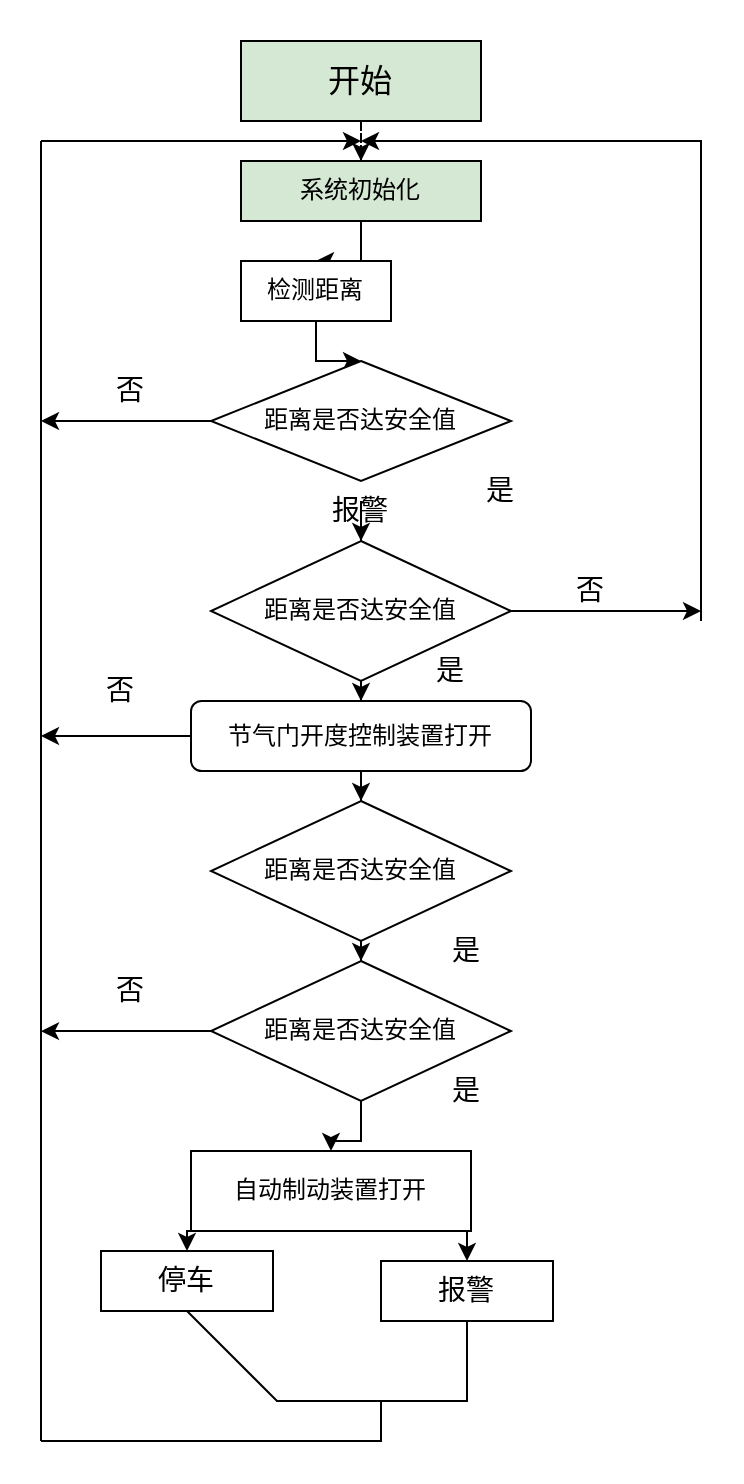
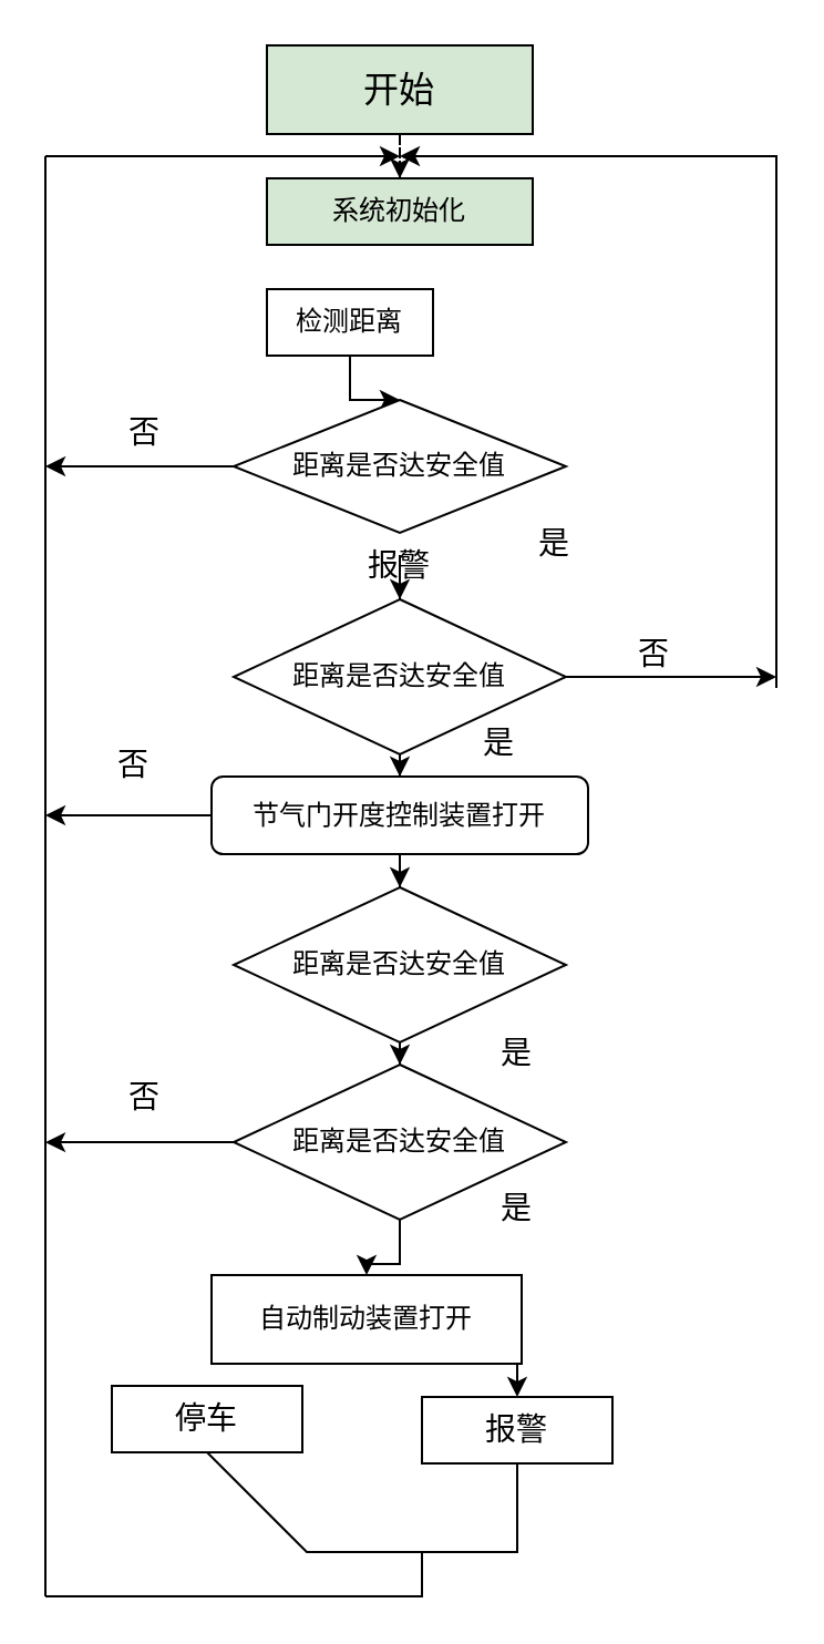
  <mxCell id="0" />
  <mxCell id="1" parent="0" />
  <mxCell id="2" value="" style="edgeStyle=orthogonalEdgeStyle;rounded=0;orthogonalLoop=1;jettySize=auto;html=1;fontSize=14;dashed=1;" edge="1" parent="1" source="3" target="5"><mxGeometry relative="1" as="geometry" /></mxCell>
  <mxCell id="3" value="&lt;font size=&quot;3&quot;&gt;开始&lt;/font&gt;" style="rounded=0;whiteSpace=wrap;html=1;fillColor=#d5e8d4;" vertex="1" parent="1"><mxGeometry x="120" y="20" width="120" height="40" as="geometry" /></mxCell>
- <mxCell id="4" value="" style="edgeStyle=orthogonalEdgeStyle;rounded=0;orthogonalLoop=1;jettySize=auto;html=1;fontSize=14;" edge="1" parent="1" source="5" target="7"><mxGeometry relative="1" as="geometry" /></mxCell>
  <mxCell id="5" value="系统初始化" style="whiteSpace=wrap;html=1;rounded=0;fillColor=#d5e8d4;" vertex="1" parent="1"><mxGeometry x="120" y="80" width="120" height="30" as="geometry" /></mxCell>
  <mxCell id="6" value="" style="edgeStyle=orthogonalEdgeStyle;rounded=0;orthogonalLoop=1;jettySize=auto;html=1;fontSize=14;" edge="1" parent="1" source="7" target="9"><mxGeometry relative="1" as="geometry" /></mxCell>
  <mxCell id="7" value="检测距离" style="whiteSpace=wrap;html=1;rounded=0;" vertex="1" parent="1"><mxGeometry x="120" y="130" width="75" height="30" as="geometry" /></mxCell>
  <mxCell id="8" value="" style="edgeStyle=orthogonalEdgeStyle;rounded=0;orthogonalLoop=1;jettySize=auto;html=1;fontSize=14;startArrow=none;" edge="1" parent="1" source="13" target="12"><mxGeometry relative="1" as="geometry" /></mxCell>
  <mxCell id="9" value="距离是否达安全值" style="rhombus;whiteSpace=wrap;html=1;rounded=0;" vertex="1" parent="1"><mxGeometry x="105" y="180" width="150" height="60" as="geometry" /></mxCell>
  <mxCell id="10" value="" style="edgeStyle=orthogonalEdgeStyle;rounded=0;orthogonalLoop=1;jettySize=auto;html=1;fontSize=14;" edge="1" parent="1" source="12" target="17"><mxGeometry relative="1" as="geometry" /></mxCell>
  <mxCell id="11" style="edgeStyle=orthogonalEdgeStyle;rounded=0;orthogonalLoop=1;jettySize=auto;html=1;exitX=1;exitY=0.5;exitDx=0;exitDy=0;fontSize=14;" edge="1" parent="1" source="12"><mxGeometry relative="1" as="geometry"><mxPoint x="350" y="305" as="targetPoint" /></mxGeometry></mxCell>
  <mxCell id="12" value="距离是否达安全值" style="rhombus;whiteSpace=wrap;html=1;rounded=0;" vertex="1" parent="1"><mxGeometry x="105" y="270" width="150" height="70" as="geometry" /></mxCell>
  <mxCell id="13" value="报警" style="text;html=1;strokeColor=none;fillColor=none;align=center;verticalAlign=middle;whiteSpace=wrap;rounded=0;fontSize=14;" vertex="1" parent="1"><mxGeometry x="150" y="240" width="60" height="30" as="geometry" /></mxCell>
  <mxCell id="14" value="" style="edgeStyle=orthogonalEdgeStyle;rounded=0;orthogonalLoop=1;jettySize=auto;html=1;fontSize=14;endArrow=none;" edge="1" parent="1" source="9" target="13"><mxGeometry relative="1" as="geometry"><mxPoint x="180" y="240" as="sourcePoint" /><mxPoint x="180" y="300" as="targetPoint" /><Array as="points"><mxPoint x="180" y="240" /><mxPoint x="180" y="240" /></Array></mxGeometry></mxCell>
  <mxCell id="15" style="edgeStyle=orthogonalEdgeStyle;rounded=0;orthogonalLoop=1;jettySize=auto;html=1;entryX=0.5;entryY=0;entryDx=0;entryDy=0;fontSize=14;" edge="1" parent="1" source="17" target="19"><mxGeometry relative="1" as="geometry" /></mxCell>
  <mxCell id="16" style="edgeStyle=orthogonalEdgeStyle;rounded=0;orthogonalLoop=1;jettySize=auto;html=1;fontSize=14;" edge="1" parent="1" source="17"><mxGeometry relative="1" as="geometry"><mxPoint x="20" y="367.5" as="targetPoint" /></mxGeometry></mxCell>
  <mxCell id="17" value="节气门开度控制装置打开" style="whiteSpace=wrap;html=1;rounded=1;" vertex="1" parent="1"><mxGeometry x="95" y="350" width="170" height="35" as="geometry" /></mxCell>
  <mxCell id="18" value="" style="edgeStyle=orthogonalEdgeStyle;rounded=0;orthogonalLoop=1;jettySize=auto;html=1;fontSize=14;" edge="1" parent="1" source="19" target="22"><mxGeometry relative="1" as="geometry" /></mxCell>
  <mxCell id="19" value="距离是否达安全值" style="rhombus;whiteSpace=wrap;html=1;rounded=0;" vertex="1" parent="1"><mxGeometry x="105" y="400" width="150" height="70" as="geometry" /></mxCell>
  <mxCell id="20" value="" style="edgeStyle=orthogonalEdgeStyle;rounded=0;orthogonalLoop=1;jettySize=auto;html=1;fontSize=14;" edge="1" parent="1" source="22" target="25"><mxGeometry relative="1" as="geometry" /></mxCell>
  <mxCell id="21" style="edgeStyle=orthogonalEdgeStyle;rounded=0;orthogonalLoop=1;jettySize=auto;html=1;exitX=0;exitY=0.5;exitDx=0;exitDy=0;fontSize=14;" edge="1" parent="1" source="22"><mxGeometry relative="1" as="geometry"><mxPoint x="20" y="515.069" as="targetPoint" /></mxGeometry></mxCell>
  <mxCell id="22" value="距离是否达安全值" style="rhombus;whiteSpace=wrap;html=1;rounded=0;" vertex="1" parent="1"><mxGeometry x="105" y="480" width="150" height="70" as="geometry" /></mxCell>
- <mxCell id="23" style="edgeStyle=orthogonalEdgeStyle;rounded=0;orthogonalLoop=1;jettySize=auto;html=1;exitX=0.25;exitY=1;exitDx=0;exitDy=0;fontSize=14;entryX=0.5;entryY=0;entryDx=0;entryDy=0;" edge="1" parent="1" source="25" target="26"><mxGeometry relative="1" as="geometry"><mxPoint x="140" y="670" as="targetPoint" /></mxGeometry></mxCell>
  <mxCell id="24" style="edgeStyle=orthogonalEdgeStyle;rounded=0;orthogonalLoop=1;jettySize=auto;html=1;exitX=0.75;exitY=1;exitDx=0;exitDy=0;entryX=0.5;entryY=0;entryDx=0;entryDy=0;fontSize=14;" edge="1" parent="1" source="25" target="27"><mxGeometry relative="1" as="geometry" /></mxCell>
  <mxCell id="25" value="自动制动装置打开" style="whiteSpace=wrap;html=1;rounded=0;" vertex="1" parent="1"><mxGeometry x="95" y="575" width="140" height="40" as="geometry" /></mxCell>
  <mxCell id="26" value="停车" style="rounded=0;whiteSpace=wrap;html=1;fontSize=14;" vertex="1" parent="1"><mxGeometry x="50" y="625" width="86" height="30" as="geometry" /></mxCell>
  <mxCell id="27" value="报警" style="rounded=0;whiteSpace=wrap;html=1;fontSize=14;" vertex="1" parent="1"><mxGeometry x="190" y="630" width="86" height="30" as="geometry" /></mxCell>
  <mxCell id="28" value="" style="endArrow=classic;html=1;rounded=0;fontSize=14;" edge="1" parent="1"><mxGeometry width="50" height="50" relative="1" as="geometry"><mxPoint x="20" y="70" as="sourcePoint" /><mxPoint x="180" y="70" as="targetPoint" /></mxGeometry></mxCell>
  <mxCell id="29" value="" style="endArrow=none;html=1;rounded=0;fontSize=14;" edge="1" parent="1"><mxGeometry width="50" height="50" relative="1" as="geometry"><mxPoint x="20" y="720" as="sourcePoint" /><mxPoint x="20" y="70" as="targetPoint" /></mxGeometry></mxCell>
  <mxCell id="30" value="" style="endArrow=none;html=1;rounded=0;fontSize=14;entryX=0.5;entryY=1;entryDx=0;entryDy=0;exitX=0.5;exitY=1;exitDx=0;exitDy=0;" edge="1" parent="1" source="26" target="27"><mxGeometry width="50" height="50" relative="1" as="geometry"><mxPoint x="160" y="730" as="sourcePoint" /><mxPoint x="210" y="680" as="targetPoint" /><Array as="points"><mxPoint x="138" y="700" /><mxPoint x="180" y="700" /><mxPoint x="233" y="700" /></Array></mxGeometry></mxCell>
  <mxCell id="31" value="" style="endArrow=none;html=1;rounded=0;fontSize=14;" edge="1" parent="1"><mxGeometry width="50" height="50" relative="1" as="geometry"><mxPoint x="20" y="720" as="sourcePoint" /><mxPoint x="190" y="700" as="targetPoint" /><Array as="points"><mxPoint x="190" y="720" /></Array></mxGeometry></mxCell>
  <mxCell id="32" value="" style="endArrow=classic;html=1;rounded=0;fontSize=14;exitX=0;exitY=0.5;exitDx=0;exitDy=0;" edge="1" parent="1" source="9"><mxGeometry width="50" height="50" relative="1" as="geometry"><mxPoint x="50" y="240" as="sourcePoint" /><mxPoint x="20" y="210" as="targetPoint" /></mxGeometry></mxCell>
  <mxCell id="33" value="否" style="text;html=1;strokeColor=none;fillColor=none;align=center;verticalAlign=middle;whiteSpace=wrap;rounded=0;fontSize=14;" vertex="1" parent="1"><mxGeometry x="35" y="180" width="60" height="30" as="geometry" /></mxCell>
  <mxCell id="34" value="是" style="text;html=1;strokeColor=none;fillColor=none;align=center;verticalAlign=middle;whiteSpace=wrap;rounded=0;fontSize=14;" vertex="1" parent="1"><mxGeometry x="220" y="230" width="60" height="30" as="geometry" /></mxCell>
  <mxCell id="35" value="" style="endArrow=classic;html=1;rounded=0;fontSize=14;" edge="1" parent="1"><mxGeometry width="50" height="50" relative="1" as="geometry"><mxPoint x="350" y="310" as="sourcePoint" /><mxPoint x="180" y="70" as="targetPoint" /><Array as="points"><mxPoint x="350" y="70" /></Array></mxGeometry></mxCell>
  <mxCell id="36" value="否" style="text;html=1;strokeColor=none;fillColor=none;align=center;verticalAlign=middle;whiteSpace=wrap;rounded=0;fontSize=14;" vertex="1" parent="1"><mxGeometry x="265" y="280" width="60" height="30" as="geometry" /></mxCell>
  <mxCell id="37" value="是" style="text;html=1;strokeColor=none;fillColor=none;align=center;verticalAlign=middle;whiteSpace=wrap;rounded=0;fontSize=14;" vertex="1" parent="1"><mxGeometry x="195" y="320" width="60" height="30" as="geometry" /></mxCell>
  <mxCell id="38" value="否" style="text;html=1;strokeColor=none;fillColor=none;align=center;verticalAlign=middle;whiteSpace=wrap;rounded=0;fontSize=14;" vertex="1" parent="1"><mxGeometry x="30" y="330" width="60" height="30" as="geometry" /></mxCell>
  <mxCell id="39" value="是" style="text;html=1;strokeColor=none;fillColor=none;align=center;verticalAlign=middle;whiteSpace=wrap;rounded=0;fontSize=14;" vertex="1" parent="1"><mxGeometry x="203" y="460" width="60" height="30" as="geometry" /></mxCell>
  <mxCell id="40" value="否" style="text;html=1;strokeColor=none;fillColor=none;align=center;verticalAlign=middle;whiteSpace=wrap;rounded=0;fontSize=14;" vertex="1" parent="1"><mxGeometry x="35" y="480" width="60" height="30" as="geometry" /></mxCell>
  <mxCell id="41" value="是" style="text;html=1;strokeColor=none;fillColor=none;align=center;verticalAlign=middle;whiteSpace=wrap;rounded=0;fontSize=14;" vertex="1" parent="1"><mxGeometry x="203" y="530" width="60" height="30" as="geometry" /></mxCell>
